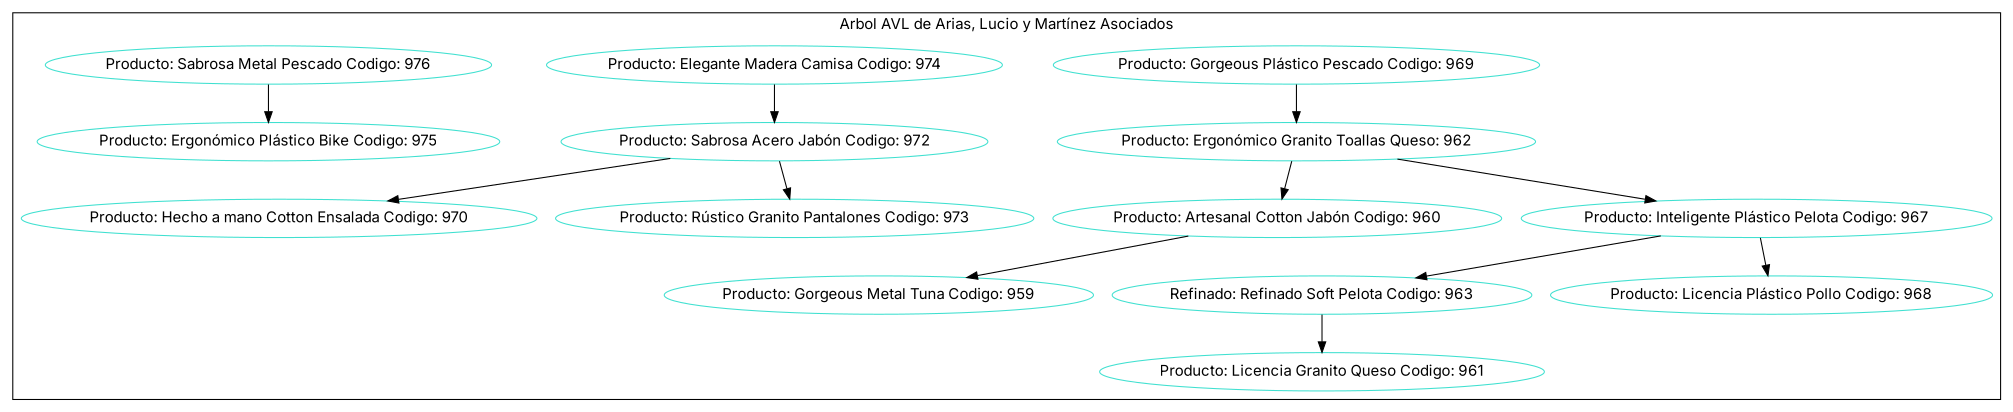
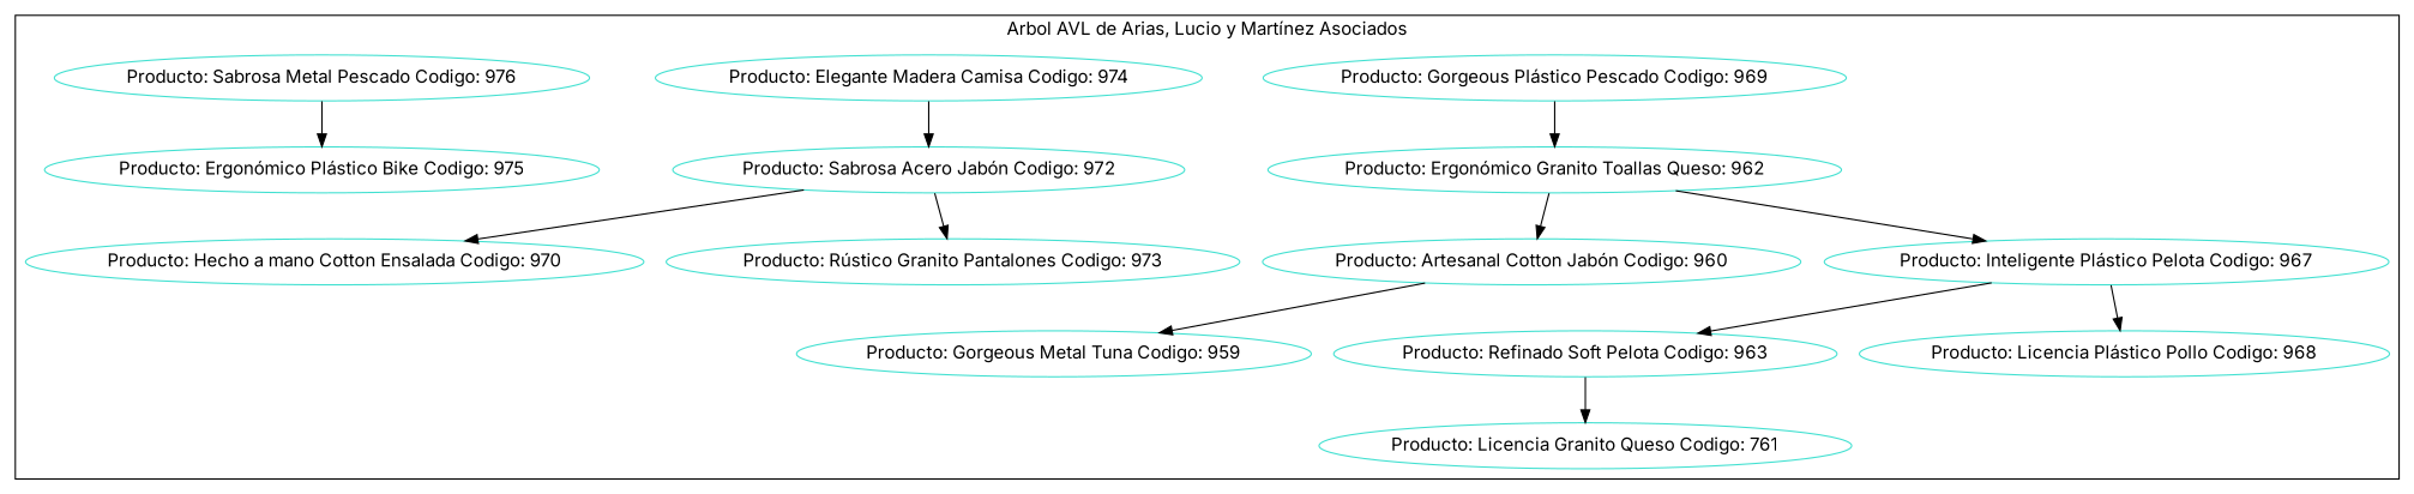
  digraph {
    fontname=Inter
    node [color=turquoise fontname=Inter]
    edge [fontname=Inter]
    n1 [label="Producto: Gorgeous Plástico Pescado Codigo: 969"]
    n2 [label="Producto: Ergonómico Granito Toallas Queso: 962"]
    n3 [label="Producto: Elegante Madera Camisa Codigo: 974"]
    n4 [label="Producto: Artesanal Cotton Jabón Codigo: 960"]
    n5 [label="Producto: Inteligente Plástico Pelota Codigo: 967"]
    n6 [label="Producto: Gorgeous Metal Tuna Codigo: 959"]
-   n7 [label="Producto: Licencia Granito Queso Codigo: 961"]
-   n8 [label="Refinado: Refinado Soft Pelota Codigo: 963"]
+   n7 [label="Producto: Licencia Granito Queso Codigo: 761"]
+   n8 [label="Producto: Refinado Soft Pelota Codigo: 963"]
    n9 [label="Producto: Licencia Plástico Pollo Codigo: 968"]
    n10 [label="Producto: Sabrosa Acero Jabón Codigo: 972"]
    n11 [label="Producto: Sabrosa Metal Pescado Codigo: 976"]
    n12 [label="Producto: Hecho a mano Cotton Ensalada Codigo: 970"]
    n13 [label="Producto: Rústico Granito Pantalones Codigo: 973"]
    n14 [label="Producto: Ergonómico Plástico Bike Codigo: 975"]
    subgraph cluster_1 {
      color=black
      label="Arbol AVL de Arias, Lucio y Martínez Asociados"
      n1
      n2
      n3
      n4
      n5
      n6
      n7
      n8
      n9
      n10
      n11
      n12
      n13
      n14
    }
    n1 -> n2
    n2 -> n4
    n2 -> n5
    n3 -> n10
    n4 -> n6
    n5 -> n8
    n5 -> n9
    n8 -> n7
    n10 -> n12
    n10 -> n13
    n11 -> n14
  }
